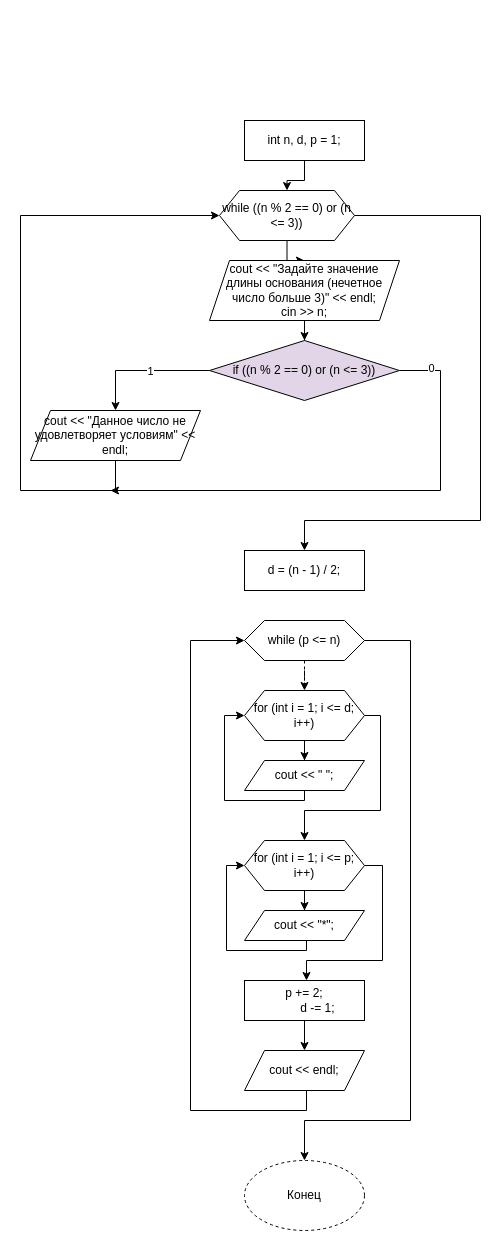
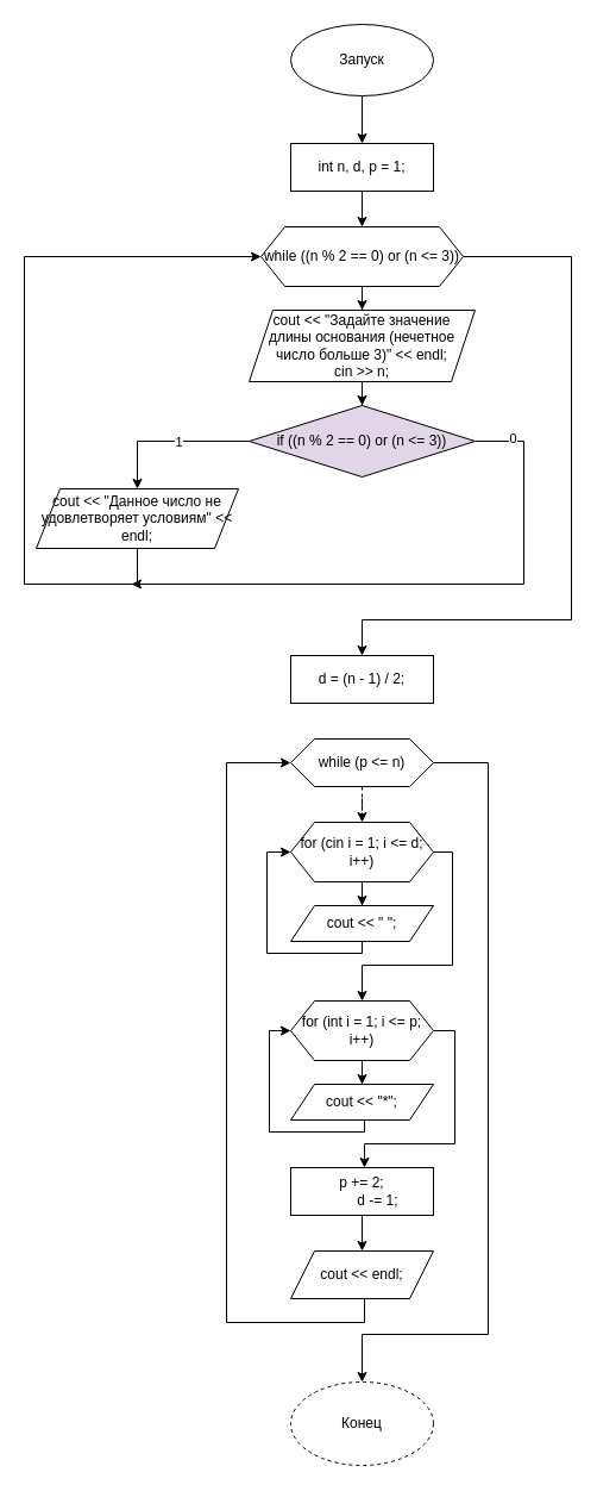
  <mxCell id="0" />
  <mxCell id="1" parent="0" />
+ <mxCell id="2" value="" style="edgeStyle=orthogonalEdgeStyle;rounded=0;orthogonalLoop=1;jettySize=auto;html=1;" edge="1" parent="1" source="3" target="5"><mxGeometry relative="1" as="geometry" /></mxCell>
+ <mxCell id="3" value="Запуск" style="ellipse;whiteSpace=wrap;html=1;" vertex="1" parent="1"><mxGeometry x="244" y="20" width="120" height="60" as="geometry" /></mxCell>
  <mxCell id="4" value="" style="edgeStyle=orthogonalEdgeStyle;rounded=0;orthogonalLoop=1;jettySize=auto;html=1;" edge="1" parent="1" source="5" target="8"><mxGeometry relative="1" as="geometry" /></mxCell>
  <mxCell id="5" value="int n, d, p = 1;" style="whiteSpace=wrap;html=1;" vertex="1" parent="1"><mxGeometry x="244" y="120" width="120" height="40" as="geometry" /></mxCell>
  <mxCell id="6" value="" style="edgeStyle=orthogonalEdgeStyle;rounded=0;orthogonalLoop=1;jettySize=auto;html=1;" edge="1" parent="1" source="8" target="10"><mxGeometry relative="1" as="geometry" /></mxCell>
  <mxCell id="7" style="edgeStyle=orthogonalEdgeStyle;rounded=0;orthogonalLoop=1;jettySize=auto;html=1;exitX=1;exitY=0.5;exitDx=0;exitDy=0;" edge="1" parent="1" source="8" target="18"><mxGeometry relative="1" as="geometry"><mxPoint x="304" y="560" as="targetPoint" /><Array as="points"><mxPoint x="480" y="215" /><mxPoint x="480" y="520" /><mxPoint x="304" y="520" /></Array></mxGeometry></mxCell>
- <mxCell id="8" value="while ((n % 2 == 0) or (n &lt;= 3))" style="shape=hexagon;perimeter=hexagonPerimeter2;whiteSpace=wrap;html=1;fixedSize=1;" vertex="1" parent="1"><mxGeometry x="219" y="190" width="135" height="50" as="geometry" /></mxCell>
+ <mxCell id="8" value="while ((n % 2 == 0) or (n &lt;= 3))" style="shape=hexagon;perimeter=hexagonPerimeter2;whiteSpace=wrap;html=1;fixedSize=1;" vertex="1" parent="1"><mxGeometry x="219" y="190" width="170" height="50" as="geometry" /></mxCell>
  <mxCell id="9" value="" style="edgeStyle=orthogonalEdgeStyle;rounded=0;orthogonalLoop=1;jettySize=auto;html=1;" edge="1" parent="1" source="10" target="15"><mxGeometry relative="1" as="geometry" /></mxCell>
  <mxCell id="10" value="cout &amp;lt;&amp;lt; &quot;Задайте значение длины основания (нечетное число больше 3)&quot; &amp;lt;&amp;lt; endl;&lt;br&gt;cin &amp;gt;&amp;gt; n;" style="shape=parallelogram;perimeter=parallelogramPerimeter;whiteSpace=wrap;html=1;fixedSize=1;" vertex="1" parent="1"><mxGeometry x="209" y="260" width="190" height="60" as="geometry" /></mxCell>
  <mxCell id="11" value="" style="edgeStyle=orthogonalEdgeStyle;rounded=0;orthogonalLoop=1;jettySize=auto;html=1;" edge="1" parent="1" source="15"><mxGeometry relative="1" as="geometry"><mxPoint x="110" y="490" as="targetPoint" /><Array as="points"><mxPoint x="440" y="370" /><mxPoint x="440" y="490" /><mxPoint x="110" y="490" /></Array></mxGeometry></mxCell>
  <mxCell id="12" value="0" style="edgeLabel;html=1;align=center;verticalAlign=middle;resizable=0;points=[];" vertex="1" connectable="0" parent="11"><mxGeometry x="-0.527" y="1" relative="1" as="geometry"><mxPoint x="-11" y="-78" as="offset" /></mxGeometry></mxCell>
  <mxCell id="13" value="" style="edgeStyle=orthogonalEdgeStyle;rounded=0;orthogonalLoop=1;jettySize=auto;html=1;" edge="1" parent="1" source="15" target="17"><mxGeometry relative="1" as="geometry" /></mxCell>
  <mxCell id="14" value="1" style="edgeLabel;html=1;align=center;verticalAlign=middle;resizable=0;points=[];" vertex="1" connectable="0" parent="13"><mxGeometry x="-0.101" relative="1" as="geometry"><mxPoint as="offset" /></mxGeometry></mxCell>
  <mxCell id="15" value="if ((n % 2 == 0) or (n &lt;= 3))" style="rhombus;whiteSpace=wrap;html=1;fillColor=#e1d5e7;" vertex="1" parent="1"><mxGeometry x="209" y="340" width="190" height="60" as="geometry" /></mxCell>
  <mxCell id="16" style="edgeStyle=orthogonalEdgeStyle;rounded=0;orthogonalLoop=1;jettySize=auto;html=1;entryX=0;entryY=0.5;entryDx=0;entryDy=0;" edge="1" parent="1" source="17" target="8"><mxGeometry relative="1" as="geometry"><Array as="points"><mxPoint x="115" y="490" /><mxPoint x="20" y="490" /><mxPoint x="20" y="215" /></Array></mxGeometry></mxCell>
  <mxCell id="17" value="cout &amp;lt;&amp;lt; &quot;Данное число не удовлетворяет условиям&quot; &amp;lt;&amp;lt; endl;" style="shape=parallelogram;perimeter=parallelogramPerimeter;whiteSpace=wrap;html=1;fixedSize=1;" vertex="1" parent="1"><mxGeometry x="30" y="410" width="170" height="50" as="geometry" /></mxCell>
  <mxCell id="18" value="d = (n - 1) / 2;" style="rounded=0;whiteSpace=wrap;html=1;" vertex="1" parent="1"><mxGeometry x="244" y="550" width="120" height="40" as="geometry" /></mxCell>
  <mxCell id="19" value="" style="edgeStyle=orthogonalEdgeStyle;rounded=0;orthogonalLoop=1;jettySize=auto;html=1;dashed=1;" edge="1" parent="1" source="21" target="24"><mxGeometry relative="1" as="geometry" /></mxCell>
  <mxCell id="20" style="edgeStyle=orthogonalEdgeStyle;rounded=0;orthogonalLoop=1;jettySize=auto;html=1;exitX=1;exitY=0.5;exitDx=0;exitDy=0;" edge="1" parent="1" source="21" target="36"><mxGeometry relative="1" as="geometry"><mxPoint x="480" y="950" as="targetPoint" /><Array as="points"><mxPoint x="410" y="640" /><mxPoint x="410" y="1120" /><mxPoint x="304" y="1120" /></Array></mxGeometry></mxCell>
  <mxCell id="21" value="while (p &lt;= n)" style="shape=hexagon;perimeter=hexagonPerimeter2;whiteSpace=wrap;html=1;fixedSize=1;rounded=0;" vertex="1" parent="1"><mxGeometry x="244" y="620" width="120" height="40" as="geometry" /></mxCell>
  <mxCell id="22" value="" style="edgeStyle=orthogonalEdgeStyle;rounded=0;orthogonalLoop=1;jettySize=auto;html=1;" edge="1" parent="1" source="24" target="26"><mxGeometry relative="1" as="geometry" /></mxCell>
  <mxCell id="23" style="edgeStyle=orthogonalEdgeStyle;rounded=0;orthogonalLoop=1;jettySize=auto;html=1;" edge="1" parent="1" source="24"><mxGeometry relative="1" as="geometry"><mxPoint x="304" y="840" as="targetPoint" /><Array as="points"><mxPoint x="380" y="715" /><mxPoint x="380" y="810" /><mxPoint x="304" y="810" /></Array></mxGeometry></mxCell>
- <mxCell id="24" value="for (int i = 1; i &amp;lt;= d; i++)" style="shape=hexagon;perimeter=hexagonPerimeter2;whiteSpace=wrap;html=1;fixedSize=1;rounded=0;" vertex="1" parent="1"><mxGeometry x="244" y="690" width="120" height="50" as="geometry" /></mxCell>
+ <mxCell id="24" value="for (cin i = 1; i &amp;lt;= d; i++)" style="shape=hexagon;perimeter=hexagonPerimeter2;whiteSpace=wrap;html=1;fixedSize=1;rounded=0;" vertex="1" parent="1"><mxGeometry x="244" y="690" width="120" height="50" as="geometry" /></mxCell>
  <mxCell id="25" style="edgeStyle=orthogonalEdgeStyle;rounded=0;orthogonalLoop=1;jettySize=auto;html=1;entryX=0;entryY=0.5;entryDx=0;entryDy=0;" edge="1" parent="1" source="26" target="24"><mxGeometry relative="1" as="geometry"><Array as="points"><mxPoint x="304" y="800" /><mxPoint x="224" y="800" /><mxPoint x="224" y="715" /></Array></mxGeometry></mxCell>
  <mxCell id="26" value="cout &lt;&lt; &quot; &quot;;" style="shape=parallelogram;perimeter=parallelogramPerimeter;whiteSpace=wrap;html=1;fixedSize=1;rounded=0;" vertex="1" parent="1"><mxGeometry x="244" y="760" width="120" height="30" as="geometry" /></mxCell>
  <mxCell id="27" value="" style="edgeStyle=orthogonalEdgeStyle;rounded=0;orthogonalLoop=1;jettySize=auto;html=1;" edge="1" parent="1" source="29" target="31"><mxGeometry relative="1" as="geometry" /></mxCell>
  <mxCell id="28" style="edgeStyle=orthogonalEdgeStyle;rounded=0;orthogonalLoop=1;jettySize=auto;html=1;" edge="1" parent="1" source="29" target="33"><mxGeometry relative="1" as="geometry"><mxPoint x="306" y="990" as="targetPoint" /><Array as="points"><mxPoint x="382" y="865" /><mxPoint x="382" y="960" /><mxPoint x="306" y="960" /></Array></mxGeometry></mxCell>
  <mxCell id="29" value="for (int i = 1; i &amp;lt;= p; i++)" style="shape=hexagon;perimeter=hexagonPerimeter2;whiteSpace=wrap;html=1;fixedSize=1;rounded=0;" vertex="1" parent="1"><mxGeometry x="244" y="840" width="120" height="50" as="geometry" /></mxCell>
  <mxCell id="30" style="edgeStyle=orthogonalEdgeStyle;rounded=0;orthogonalLoop=1;jettySize=auto;html=1;entryX=0;entryY=0.5;entryDx=0;entryDy=0;" edge="1" parent="1" source="31" target="29"><mxGeometry relative="1" as="geometry"><Array as="points"><mxPoint x="306" y="950" /><mxPoint x="226" y="950" /><mxPoint x="226" y="865" /></Array></mxGeometry></mxCell>
  <mxCell id="31" value="cout &amp;lt;&amp;lt; &quot;*&quot;;" style="shape=parallelogram;perimeter=parallelogramPerimeter;whiteSpace=wrap;html=1;fixedSize=1;rounded=0;" vertex="1" parent="1"><mxGeometry x="244" y="910" width="120" height="30" as="geometry" /></mxCell>
  <mxCell id="32" value="" style="edgeStyle=orthogonalEdgeStyle;rounded=0;orthogonalLoop=1;jettySize=auto;html=1;" edge="1" parent="1" source="33" target="35"><mxGeometry relative="1" as="geometry" /></mxCell>
  <mxCell id="33" value="p += 2;&#10;        d -= 1;" style="rounded=0;whiteSpace=wrap;html=1;" vertex="1" parent="1"><mxGeometry x="244" y="980" width="120" height="40" as="geometry" /></mxCell>
  <mxCell id="34" style="edgeStyle=orthogonalEdgeStyle;rounded=0;orthogonalLoop=1;jettySize=auto;html=1;entryX=0;entryY=0.5;entryDx=0;entryDy=0;" edge="1" parent="1" source="35" target="21"><mxGeometry relative="1" as="geometry"><mxPoint x="170" y="830" as="targetPoint" /><Array as="points"><mxPoint x="306" y="1110" /><mxPoint x="190" y="1110" /><mxPoint x="190" y="640" /></Array></mxGeometry></mxCell>
  <mxCell id="35" value="cout &lt;&lt; endl;" style="shape=parallelogram;perimeter=parallelogramPerimeter;whiteSpace=wrap;html=1;fixedSize=1;rounded=0;" vertex="1" parent="1"><mxGeometry x="244" y="1050" width="120" height="40" as="geometry" /></mxCell>
  <mxCell id="36" value="Конец" style="ellipse;whiteSpace=wrap;html=1;dashed=1;" vertex="1" parent="1"><mxGeometry x="244" y="1160" width="120" height="70" as="geometry" /></mxCell>
